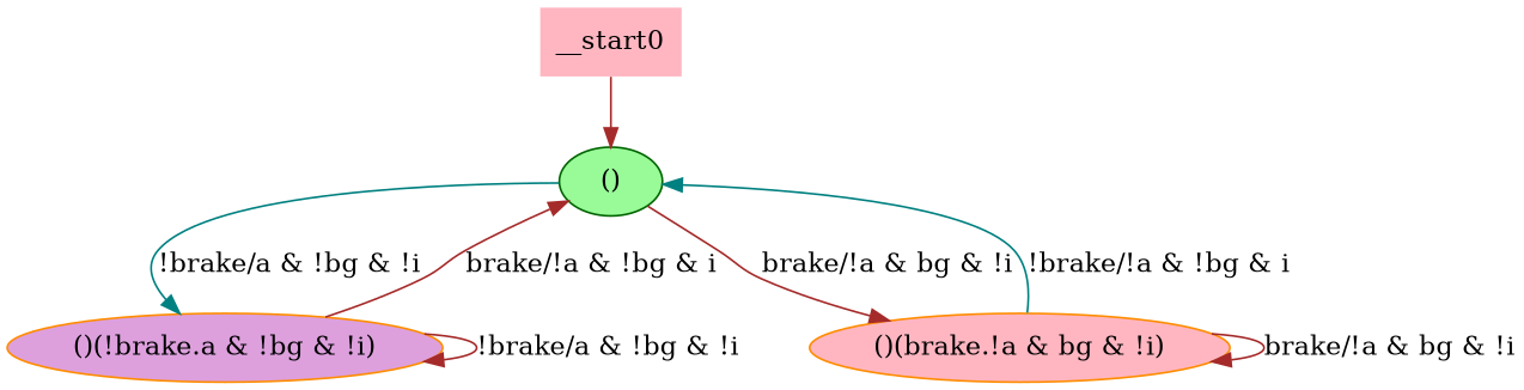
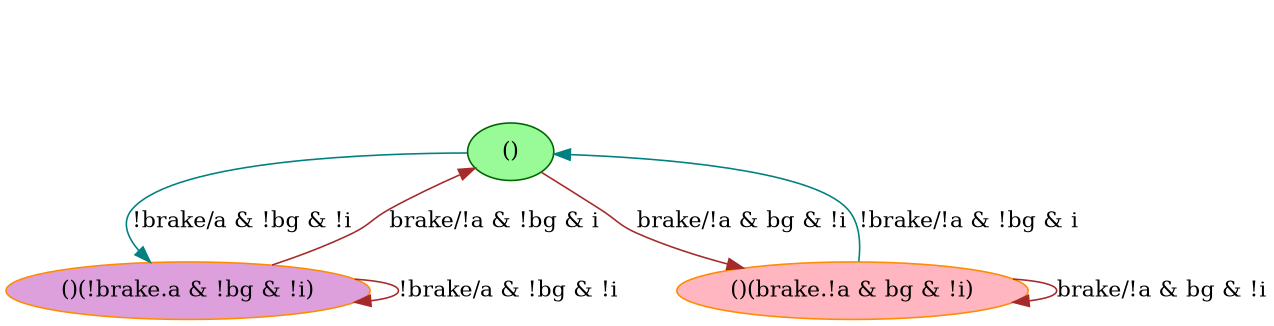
  digraph {
    node [style=filled fillcolor=lightpink color=darkgreen]
    edge [color=brown]
    n1 [label="()" fillcolor=palegreen]
    n2 [label="()(!brake.a & !bg & !i)" fillcolor=plum color=darkorange]
    n3 [label="()(brake.!a & bg & !i)" color=darkorange]
-   __start0 [shape=none]
    n1 -> n2 [label="!brake/a & !bg & !i" color=teal]
    n1 -> n3 [label="brake/!a & bg & !i"]
    n2 -> n1 [label="brake/!a & !bg & i"]
    n2 -> n2 [label="!brake/a & !bg & !i"]
    n3 -> n1 [label="!brake/!a & !bg & i" color=teal]
    n3 -> n3 [label="brake/!a & bg & !i"]
-   __start0 -> n1
  }
